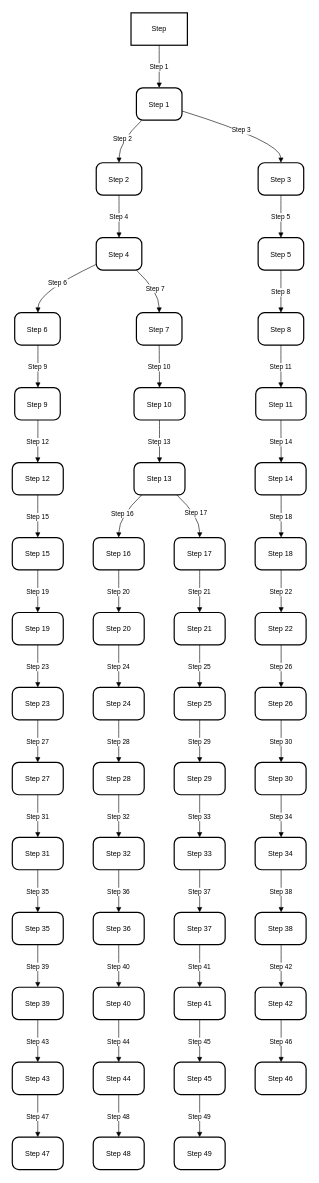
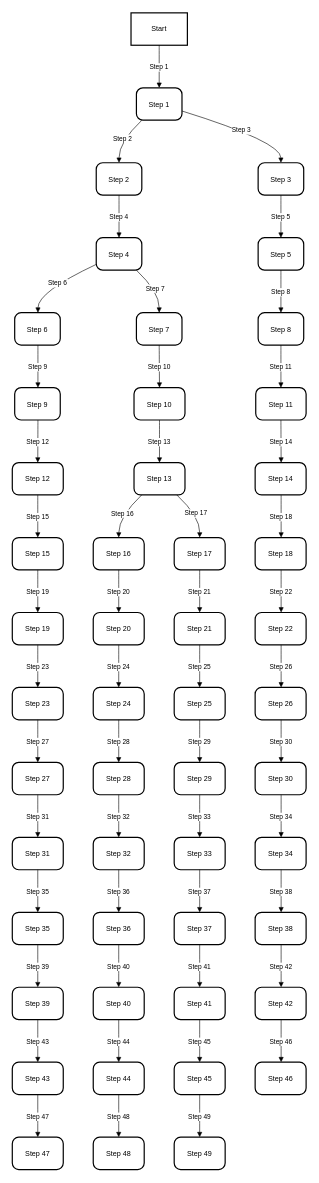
  <mxCell id="0" />
  <mxCell id="1" parent="0" />
- <mxCell id="2" value="Step" style="whiteSpace=wrap;strokeWidth=2;" vertex="1" parent="1"><mxGeometry x="218" y="20" width="94" height="54" as="geometry" /></mxCell>
+ <mxCell id="2" value="Start" style="whiteSpace=wrap;strokeWidth=2;" vertex="1" parent="1"><mxGeometry x="218" y="20" width="94" height="54" as="geometry" /></mxCell>
  <mxCell id="3" value="Step 1" style="rounded=1;arcSize=20;strokeWidth=2" vertex="1" parent="1"><mxGeometry x="227" y="145" width="76" height="54" as="geometry" /></mxCell>
  <mxCell id="4" value="Step 2" style="rounded=1;arcSize=20;strokeWidth=2" vertex="1" parent="1"><mxGeometry x="160" y="270" width="76" height="54" as="geometry" /></mxCell>
  <mxCell id="5" value="Step 3" style="rounded=1;arcSize=20;strokeWidth=2" vertex="1" parent="1"><mxGeometry x="430" y="270" width="76" height="54" as="geometry" /></mxCell>
  <mxCell id="6" value="Step 4" style="rounded=1;arcSize=20;strokeWidth=2" vertex="1" parent="1"><mxGeometry x="160" y="395" width="76" height="54" as="geometry" /></mxCell>
  <mxCell id="7" value="Step 5" style="rounded=1;arcSize=20;strokeWidth=2" vertex="1" parent="1"><mxGeometry x="430" y="395" width="76" height="54" as="geometry" /></mxCell>
  <mxCell id="8" value="Step 6" style="rounded=1;arcSize=20;strokeWidth=2" vertex="1" parent="1"><mxGeometry x="24" y="520" width="76" height="54" as="geometry" /></mxCell>
  <mxCell id="9" value="Step 7" style="rounded=1;arcSize=20;strokeWidth=2" vertex="1" parent="1"><mxGeometry x="227" y="520" width="76" height="54" as="geometry" /></mxCell>
  <mxCell id="10" value="Step 8" style="rounded=1;arcSize=20;strokeWidth=2" vertex="1" parent="1"><mxGeometry x="430" y="520" width="76" height="54" as="geometry" /></mxCell>
  <mxCell id="11" value="Step 9" style="rounded=1;arcSize=20;strokeWidth=2" vertex="1" parent="1"><mxGeometry x="24" y="645" width="76" height="54" as="geometry" /></mxCell>
  <mxCell id="12" value="Step 10" style="rounded=1;arcSize=20;strokeWidth=2" vertex="1" parent="1"><mxGeometry x="223" y="645" width="85" height="54" as="geometry" /></mxCell>
  <mxCell id="13" value="Step 11" style="rounded=1;arcSize=20;strokeWidth=2" vertex="1" parent="1"><mxGeometry x="426" y="645" width="84" height="54" as="geometry" /></mxCell>
  <mxCell id="14" value="Step 12" style="rounded=1;arcSize=20;strokeWidth=2" vertex="1" parent="1"><mxGeometry x="20" y="770" width="85" height="54" as="geometry" /></mxCell>
  <mxCell id="15" value="Step 13" style="rounded=1;arcSize=20;strokeWidth=2" vertex="1" parent="1"><mxGeometry x="223" y="770" width="85" height="54" as="geometry" /></mxCell>
  <mxCell id="16" value="Step 14" style="rounded=1;arcSize=20;strokeWidth=2" vertex="1" parent="1"><mxGeometry x="425" y="770" width="85" height="54" as="geometry" /></mxCell>
  <mxCell id="17" value="Step 15" style="rounded=1;arcSize=20;strokeWidth=2" vertex="1" parent="1"><mxGeometry x="20" y="895" width="85" height="54" as="geometry" /></mxCell>
  <mxCell id="18" value="Step 16" style="rounded=1;arcSize=20;strokeWidth=2" vertex="1" parent="1"><mxGeometry x="155" y="895" width="85" height="54" as="geometry" /></mxCell>
  <mxCell id="19" value="Step 17" style="rounded=1;arcSize=20;strokeWidth=2" vertex="1" parent="1"><mxGeometry x="290" y="895" width="85" height="54" as="geometry" /></mxCell>
  <mxCell id="20" value="Step 18" style="rounded=1;arcSize=20;strokeWidth=2" vertex="1" parent="1"><mxGeometry x="425" y="895" width="85" height="54" as="geometry" /></mxCell>
  <mxCell id="21" value="Step 19" style="rounded=1;arcSize=20;strokeWidth=2" vertex="1" parent="1"><mxGeometry x="20" y="1020" width="85" height="54" as="geometry" /></mxCell>
  <mxCell id="22" value="Step 20" style="rounded=1;arcSize=20;strokeWidth=2" vertex="1" parent="1"><mxGeometry x="155" y="1020" width="85" height="54" as="geometry" /></mxCell>
  <mxCell id="23" value="Step 21" style="rounded=1;arcSize=20;strokeWidth=2" vertex="1" parent="1"><mxGeometry x="290" y="1020" width="85" height="54" as="geometry" /></mxCell>
  <mxCell id="24" value="Step 22" style="rounded=1;arcSize=20;strokeWidth=2" vertex="1" parent="1"><mxGeometry x="425" y="1020" width="85" height="54" as="geometry" /></mxCell>
  <mxCell id="25" value="Step 23" style="rounded=1;arcSize=20;strokeWidth=2" vertex="1" parent="1"><mxGeometry x="20" y="1145" width="85" height="54" as="geometry" /></mxCell>
  <mxCell id="26" value="Step 24" style="rounded=1;arcSize=20;strokeWidth=2" vertex="1" parent="1"><mxGeometry x="155" y="1145" width="85" height="54" as="geometry" /></mxCell>
  <mxCell id="27" value="Step 25" style="rounded=1;arcSize=20;strokeWidth=2" vertex="1" parent="1"><mxGeometry x="290" y="1145" width="85" height="54" as="geometry" /></mxCell>
  <mxCell id="28" value="Step 26" style="rounded=1;arcSize=20;strokeWidth=2" vertex="1" parent="1"><mxGeometry x="425" y="1145" width="85" height="54" as="geometry" /></mxCell>
  <mxCell id="29" value="Step 27" style="rounded=1;arcSize=20;strokeWidth=2" vertex="1" parent="1"><mxGeometry x="20" y="1270" width="85" height="54" as="geometry" /></mxCell>
  <mxCell id="30" value="Step 28" style="rounded=1;arcSize=20;strokeWidth=2" vertex="1" parent="1"><mxGeometry x="155" y="1270" width="85" height="54" as="geometry" /></mxCell>
  <mxCell id="31" value="Step 29" style="rounded=1;arcSize=20;strokeWidth=2" vertex="1" parent="1"><mxGeometry x="290" y="1270" width="85" height="54" as="geometry" /></mxCell>
  <mxCell id="32" value="Step 30" style="rounded=1;arcSize=20;strokeWidth=2" vertex="1" parent="1"><mxGeometry x="425" y="1270" width="85" height="54" as="geometry" /></mxCell>
  <mxCell id="33" value="Step 31" style="rounded=1;arcSize=20;strokeWidth=2" vertex="1" parent="1"><mxGeometry x="20" y="1395" width="85" height="54" as="geometry" /></mxCell>
  <mxCell id="34" value="Step 32" style="rounded=1;arcSize=20;strokeWidth=2" vertex="1" parent="1"><mxGeometry x="155" y="1395" width="85" height="54" as="geometry" /></mxCell>
  <mxCell id="35" value="Step 33" style="rounded=1;arcSize=20;strokeWidth=2" vertex="1" parent="1"><mxGeometry x="290" y="1395" width="85" height="54" as="geometry" /></mxCell>
  <mxCell id="36" value="Step 34" style="rounded=1;arcSize=20;strokeWidth=2" vertex="1" parent="1"><mxGeometry x="425" y="1395" width="85" height="54" as="geometry" /></mxCell>
  <mxCell id="37" value="Step 35" style="rounded=1;arcSize=20;strokeWidth=2" vertex="1" parent="1"><mxGeometry x="20" y="1520" width="85" height="54" as="geometry" /></mxCell>
  <mxCell id="38" value="Step 36" style="rounded=1;arcSize=20;strokeWidth=2" vertex="1" parent="1"><mxGeometry x="155" y="1520" width="85" height="54" as="geometry" /></mxCell>
  <mxCell id="39" value="Step 37" style="rounded=1;arcSize=20;strokeWidth=2" vertex="1" parent="1"><mxGeometry x="290" y="1520" width="85" height="54" as="geometry" /></mxCell>
  <mxCell id="40" value="Step 38" style="rounded=1;arcSize=20;strokeWidth=2" vertex="1" parent="1"><mxGeometry x="425" y="1520" width="85" height="54" as="geometry" /></mxCell>
  <mxCell id="41" value="Step 39" style="rounded=1;arcSize=20;strokeWidth=2" vertex="1" parent="1"><mxGeometry x="20" y="1645" width="85" height="54" as="geometry" /></mxCell>
  <mxCell id="42" value="Step 40" style="rounded=1;arcSize=20;strokeWidth=2" vertex="1" parent="1"><mxGeometry x="155" y="1645" width="85" height="54" as="geometry" /></mxCell>
  <mxCell id="43" value="Step 41" style="rounded=1;arcSize=20;strokeWidth=2" vertex="1" parent="1"><mxGeometry x="290" y="1645" width="85" height="54" as="geometry" /></mxCell>
  <mxCell id="44" value="Step 42" style="rounded=1;arcSize=20;strokeWidth=2" vertex="1" parent="1"><mxGeometry x="425" y="1645" width="85" height="54" as="geometry" /></mxCell>
  <mxCell id="45" value="Step 43" style="rounded=1;arcSize=20;strokeWidth=2" vertex="1" parent="1"><mxGeometry x="20" y="1770" width="85" height="54" as="geometry" /></mxCell>
  <mxCell id="46" value="Step 44" style="rounded=1;arcSize=20;strokeWidth=2" vertex="1" parent="1"><mxGeometry x="155" y="1770" width="85" height="54" as="geometry" /></mxCell>
  <mxCell id="47" value="Step 45" style="rounded=1;arcSize=20;strokeWidth=2" vertex="1" parent="1"><mxGeometry x="290" y="1770" width="85" height="54" as="geometry" /></mxCell>
  <mxCell id="48" value="Step 46" style="rounded=1;arcSize=20;strokeWidth=2" vertex="1" parent="1"><mxGeometry x="425" y="1770" width="85" height="54" as="geometry" /></mxCell>
  <mxCell id="49" value="Step 47" style="rounded=1;arcSize=20;strokeWidth=2" vertex="1" parent="1"><mxGeometry x="20" y="1895" width="85" height="54" as="geometry" /></mxCell>
  <mxCell id="50" value="Step 48" style="rounded=1;arcSize=20;strokeWidth=2" vertex="1" parent="1"><mxGeometry x="155" y="1895" width="85" height="54" as="geometry" /></mxCell>
  <mxCell id="51" value="Step 49" style="rounded=1;arcSize=20;strokeWidth=2" vertex="1" parent="1"><mxGeometry x="290" y="1895" width="85" height="54" as="geometry" /></mxCell>
  <mxCell id="52" value="Step 1" style="curved=1;startArrow=none;endArrow=block;exitX=0.5;exitY=1;entryX=0.5;entryY=0;" edge="1" parent="1" source="2" target="3"><mxGeometry relative="1" as="geometry"><Array as="points" /></mxGeometry></mxCell>
  <mxCell id="53" value="Step 2" style="curved=1;startArrow=none;endArrow=block;exitX=0.12;exitY=1;entryX=0.5;entryY=0;" edge="1" parent="1" source="3" target="4"><mxGeometry relative="1" as="geometry"><Array as="points"><mxPoint x="198" y="235" /></Array></mxGeometry></mxCell>
  <mxCell id="54" value="Step 3" style="curved=1;startArrow=none;endArrow=block;exitX=1.01;exitY=0.72;entryX=0.5;entryY=0;" edge="1" parent="1" source="3" target="5"><mxGeometry relative="1" as="geometry"><Array as="points"><mxPoint x="468" y="235" /></Array></mxGeometry></mxCell>
  <mxCell id="55" value="Step 4" style="curved=1;startArrow=none;endArrow=block;exitX=0.5;exitY=1;entryX=0.5;entryY=0;" edge="1" parent="1" source="4" target="6"><mxGeometry relative="1" as="geometry"><Array as="points" /></mxGeometry></mxCell>
  <mxCell id="56" value="Step 5" style="curved=1;startArrow=none;endArrow=block;exitX=0.5;exitY=1;entryX=0.5;entryY=0;" edge="1" parent="1" source="5" target="7"><mxGeometry relative="1" as="geometry"><Array as="points" /></mxGeometry></mxCell>
  <mxCell id="57" value="Step 6" style="curved=1;startArrow=none;endArrow=block;exitX=-0.01;exitY=0.83;entryX=0.51;entryY=0;" edge="1" parent="1" source="6" target="8"><mxGeometry relative="1" as="geometry"><Array as="points"><mxPoint x="63" y="485" /></Array></mxGeometry></mxCell>
  <mxCell id="58" value="Step 7" style="curved=1;startArrow=none;endArrow=block;exitX=0.88;exitY=1;entryX=0.5;entryY=0;" edge="1" parent="1" source="6" target="9"><mxGeometry relative="1" as="geometry"><Array as="points"><mxPoint x="265" y="485" /></Array></mxGeometry></mxCell>
  <mxCell id="59" value="Step 8" style="curved=1;startArrow=none;endArrow=block;exitX=0.5;exitY=1;entryX=0.5;entryY=0;" edge="1" parent="1" source="7" target="10"><mxGeometry relative="1" as="geometry"><Array as="points" /></mxGeometry></mxCell>
  <mxCell id="60" value="Step 9" style="curved=1;startArrow=none;endArrow=block;exitX=0.51;exitY=1;entryX=0.51;entryY=0;" edge="1" parent="1" source="8" target="11"><mxGeometry relative="1" as="geometry"><Array as="points" /></mxGeometry></mxCell>
  <mxCell id="61" value="Step 10" style="curved=1;startArrow=none;endArrow=block;exitX=0.5;exitY=1;entryX=0.5;entryY=0;" edge="1" parent="1" source="9" target="12"><mxGeometry relative="1" as="geometry"><Array as="points" /></mxGeometry></mxCell>
  <mxCell id="62" value="Step 11" style="curved=1;startArrow=none;endArrow=block;exitX=0.5;exitY=1;entryX=0.5;entryY=0;" edge="1" parent="1" source="10" target="13"><mxGeometry relative="1" as="geometry"><Array as="points" /></mxGeometry></mxCell>
  <mxCell id="63" value="Step 12" style="curved=1;startArrow=none;endArrow=block;exitX=0.51;exitY=1;entryX=0.5;entryY=0;" edge="1" parent="1" source="11" target="14"><mxGeometry relative="1" as="geometry"><Array as="points" /></mxGeometry></mxCell>
  <mxCell id="64" value="Step 13" style="curved=1;startArrow=none;endArrow=block;exitX=0.5;exitY=1;entryX=0.5;entryY=0;" edge="1" parent="1" source="12" target="15"><mxGeometry relative="1" as="geometry"><Array as="points" /></mxGeometry></mxCell>
  <mxCell id="65" value="Step 14" style="curved=1;startArrow=none;endArrow=block;exitX=0.5;exitY=1;entryX=0.51;entryY=0;" edge="1" parent="1" source="13" target="16"><mxGeometry relative="1" as="geometry"><Array as="points" /></mxGeometry></mxCell>
  <mxCell id="66" value="Step 15" style="curved=1;startArrow=none;endArrow=block;exitX=0.5;exitY=1;entryX=0.5;entryY=0;" edge="1" parent="1" source="14" target="17"><mxGeometry relative="1" as="geometry"><Array as="points" /></mxGeometry></mxCell>
  <mxCell id="67" value="Step 16" style="curved=1;startArrow=none;endArrow=block;exitX=0.15;exitY=1;entryX=0.5;entryY=0;" edge="1" parent="1" source="15" target="18"><mxGeometry relative="1" as="geometry"><Array as="points"><mxPoint x="198" y="860" /></Array></mxGeometry></mxCell>
  <mxCell id="68" value="Step 17" style="curved=1;startArrow=none;endArrow=block;exitX=0.84;exitY=1;entryX=0.5;entryY=0;" edge="1" parent="1" source="15" target="19"><mxGeometry relative="1" as="geometry"><Array as="points"><mxPoint x="333" y="860" /></Array></mxGeometry></mxCell>
  <mxCell id="69" value="Step 18" style="curved=1;startArrow=none;endArrow=block;exitX=0.51;exitY=1;entryX=0.51;entryY=0;" edge="1" parent="1" source="16" target="20"><mxGeometry relative="1" as="geometry"><Array as="points" /></mxGeometry></mxCell>
  <mxCell id="70" value="Step 19" style="curved=1;startArrow=none;endArrow=block;exitX=0.5;exitY=1;entryX=0.5;entryY=0;" edge="1" parent="1" source="17" target="21"><mxGeometry relative="1" as="geometry"><Array as="points" /></mxGeometry></mxCell>
  <mxCell id="71" value="Step 20" style="curved=1;startArrow=none;endArrow=block;exitX=0.5;exitY=1;entryX=0.5;entryY=0;" edge="1" parent="1" source="18" target="22"><mxGeometry relative="1" as="geometry"><Array as="points" /></mxGeometry></mxCell>
  <mxCell id="72" value="Step 21" style="curved=1;startArrow=none;endArrow=block;exitX=0.5;exitY=1;entryX=0.5;entryY=0;" edge="1" parent="1" source="19" target="23"><mxGeometry relative="1" as="geometry"><Array as="points" /></mxGeometry></mxCell>
  <mxCell id="73" value="Step 22" style="curved=1;startArrow=none;endArrow=block;exitX=0.51;exitY=1;entryX=0.51;entryY=0;" edge="1" parent="1" source="20" target="24"><mxGeometry relative="1" as="geometry"><Array as="points" /></mxGeometry></mxCell>
  <mxCell id="74" value="Step 23" style="curved=1;startArrow=none;endArrow=block;exitX=0.5;exitY=1;entryX=0.5;entryY=0;" edge="1" parent="1" source="21" target="25"><mxGeometry relative="1" as="geometry"><Array as="points" /></mxGeometry></mxCell>
  <mxCell id="75" value="Step 24" style="curved=1;startArrow=none;endArrow=block;exitX=0.5;exitY=1;entryX=0.5;entryY=0;" edge="1" parent="1" source="22" target="26"><mxGeometry relative="1" as="geometry"><Array as="points" /></mxGeometry></mxCell>
  <mxCell id="76" value="Step 25" style="curved=1;startArrow=none;endArrow=block;exitX=0.5;exitY=1;entryX=0.5;entryY=0;" edge="1" parent="1" source="23" target="27"><mxGeometry relative="1" as="geometry"><Array as="points" /></mxGeometry></mxCell>
  <mxCell id="77" value="Step 26" style="curved=1;startArrow=none;endArrow=block;exitX=0.51;exitY=1;entryX=0.51;entryY=0;" edge="1" parent="1" source="24" target="28"><mxGeometry relative="1" as="geometry"><Array as="points" /></mxGeometry></mxCell>
  <mxCell id="78" value="Step 27" style="curved=1;startArrow=none;endArrow=block;exitX=0.5;exitY=1;entryX=0.5;entryY=0;" edge="1" parent="1" source="25" target="29"><mxGeometry relative="1" as="geometry"><Array as="points" /></mxGeometry></mxCell>
  <mxCell id="79" value="Step 28" style="curved=1;startArrow=none;endArrow=block;exitX=0.5;exitY=1;entryX=0.5;entryY=0;" edge="1" parent="1" source="26" target="30"><mxGeometry relative="1" as="geometry"><Array as="points" /></mxGeometry></mxCell>
  <mxCell id="80" value="Step 29" style="curved=1;startArrow=none;endArrow=block;exitX=0.5;exitY=1;entryX=0.5;entryY=0;" edge="1" parent="1" source="27" target="31"><mxGeometry relative="1" as="geometry"><Array as="points" /></mxGeometry></mxCell>
  <mxCell id="81" value="Step 30" style="curved=1;startArrow=none;endArrow=block;exitX=0.51;exitY=1;entryX=0.51;entryY=0;" edge="1" parent="1" source="28" target="32"><mxGeometry relative="1" as="geometry"><Array as="points" /></mxGeometry></mxCell>
  <mxCell id="82" value="Step 31" style="curved=1;startArrow=none;endArrow=block;exitX=0.5;exitY=1;entryX=0.5;entryY=0;" edge="1" parent="1" source="29" target="33"><mxGeometry relative="1" as="geometry"><Array as="points" /></mxGeometry></mxCell>
  <mxCell id="83" value="Step 32" style="curved=1;startArrow=none;endArrow=block;exitX=0.5;exitY=1;entryX=0.5;entryY=0;" edge="1" parent="1" source="30" target="34"><mxGeometry relative="1" as="geometry"><Array as="points" /></mxGeometry></mxCell>
  <mxCell id="84" value="Step 33" style="curved=1;startArrow=none;endArrow=block;exitX=0.5;exitY=1;entryX=0.5;entryY=0;" edge="1" parent="1" source="31" target="35"><mxGeometry relative="1" as="geometry"><Array as="points" /></mxGeometry></mxCell>
  <mxCell id="85" value="Step 34" style="curved=1;startArrow=none;endArrow=block;exitX=0.51;exitY=1;entryX=0.51;entryY=0;" edge="1" parent="1" source="32" target="36"><mxGeometry relative="1" as="geometry"><Array as="points" /></mxGeometry></mxCell>
  <mxCell id="86" value="Step 35" style="curved=1;startArrow=none;endArrow=block;exitX=0.5;exitY=1;entryX=0.5;entryY=0;" edge="1" parent="1" source="33" target="37"><mxGeometry relative="1" as="geometry"><Array as="points" /></mxGeometry></mxCell>
  <mxCell id="87" value="Step 36" style="curved=1;startArrow=none;endArrow=block;exitX=0.5;exitY=1;entryX=0.5;entryY=0;" edge="1" parent="1" source="34" target="38"><mxGeometry relative="1" as="geometry"><Array as="points" /></mxGeometry></mxCell>
  <mxCell id="88" value="Step 37" style="curved=1;startArrow=none;endArrow=block;exitX=0.5;exitY=1;entryX=0.5;entryY=0;" edge="1" parent="1" source="35" target="39"><mxGeometry relative="1" as="geometry"><Array as="points" /></mxGeometry></mxCell>
  <mxCell id="89" value="Step 38" style="curved=1;startArrow=none;endArrow=block;exitX=0.51;exitY=1;entryX=0.51;entryY=0;" edge="1" parent="1" source="36" target="40"><mxGeometry relative="1" as="geometry"><Array as="points" /></mxGeometry></mxCell>
  <mxCell id="90" value="Step 39" style="curved=1;startArrow=none;endArrow=block;exitX=0.5;exitY=1;entryX=0.5;entryY=0;" edge="1" parent="1" source="37" target="41"><mxGeometry relative="1" as="geometry"><Array as="points" /></mxGeometry></mxCell>
  <mxCell id="91" value="Step 40" style="curved=1;startArrow=none;endArrow=block;exitX=0.5;exitY=1;entryX=0.5;entryY=0;" edge="1" parent="1" source="38" target="42"><mxGeometry relative="1" as="geometry"><Array as="points" /></mxGeometry></mxCell>
  <mxCell id="92" value="Step 41" style="curved=1;startArrow=none;endArrow=block;exitX=0.5;exitY=1;entryX=0.5;entryY=0;" edge="1" parent="1" source="39" target="43"><mxGeometry relative="1" as="geometry"><Array as="points" /></mxGeometry></mxCell>
  <mxCell id="93" value="Step 42" style="curved=1;startArrow=none;endArrow=block;exitX=0.51;exitY=1;entryX=0.51;entryY=0;" edge="1" parent="1" source="40" target="44"><mxGeometry relative="1" as="geometry"><Array as="points" /></mxGeometry></mxCell>
  <mxCell id="94" value="Step 43" style="curved=1;startArrow=none;endArrow=block;exitX=0.5;exitY=1;entryX=0.5;entryY=0;" edge="1" parent="1" source="41" target="45"><mxGeometry relative="1" as="geometry"><Array as="points" /></mxGeometry></mxCell>
  <mxCell id="95" value="Step 44" style="curved=1;startArrow=none;endArrow=block;exitX=0.5;exitY=1;entryX=0.5;entryY=0;" edge="1" parent="1" source="42" target="46"><mxGeometry relative="1" as="geometry"><Array as="points" /></mxGeometry></mxCell>
  <mxCell id="96" value="Step 45" style="curved=1;startArrow=none;endArrow=block;exitX=0.5;exitY=1;entryX=0.5;entryY=0;" edge="1" parent="1" source="43" target="47"><mxGeometry relative="1" as="geometry"><Array as="points" /></mxGeometry></mxCell>
  <mxCell id="97" value="Step 46" style="curved=1;startArrow=none;endArrow=block;exitX=0.51;exitY=1;entryX=0.51;entryY=0;" edge="1" parent="1" source="44" target="48"><mxGeometry relative="1" as="geometry"><Array as="points" /></mxGeometry></mxCell>
  <mxCell id="98" value="Step 47" style="curved=1;startArrow=none;endArrow=block;exitX=0.5;exitY=1;entryX=0.5;entryY=0;" edge="1" parent="1" source="45" target="49"><mxGeometry relative="1" as="geometry"><Array as="points" /></mxGeometry></mxCell>
  <mxCell id="99" value="Step 48" style="curved=1;startArrow=none;endArrow=block;exitX=0.5;exitY=1;entryX=0.5;entryY=0;" edge="1" parent="1" source="46" target="50"><mxGeometry relative="1" as="geometry"><Array as="points" /></mxGeometry></mxCell>
  <mxCell id="100" value="Step 49" style="curved=1;startArrow=none;endArrow=block;exitX=0.5;exitY=1;entryX=0.5;entryY=0;" edge="1" parent="1" source="47" target="51"><mxGeometry relative="1" as="geometry"><Array as="points" /></mxGeometry></mxCell>
